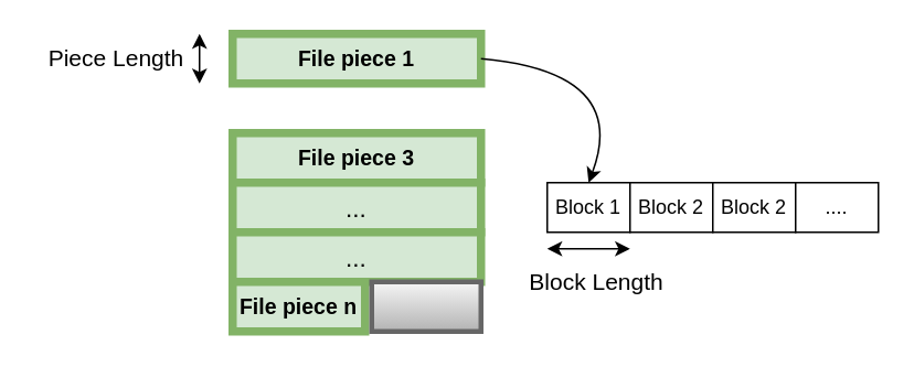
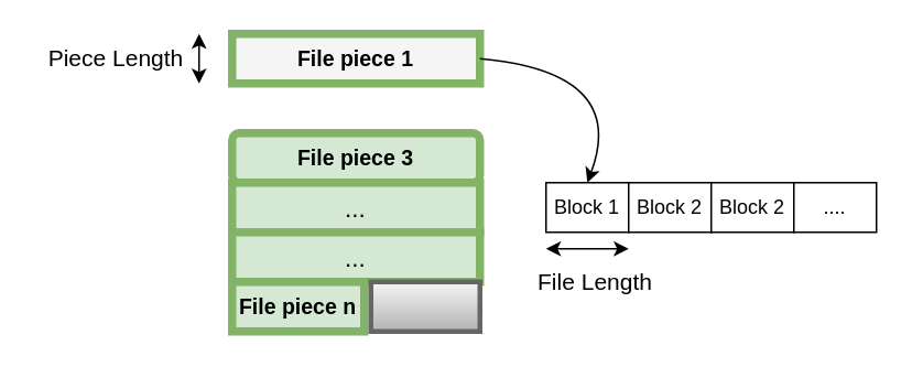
  <mxCell id="0" />
  <mxCell id="1" parent="0" />
- <mxCell id="2" value="&lt;font size=&quot;1&quot;&gt;&lt;b style=&quot;font-size: 13px&quot;&gt;File piece 1&lt;/b&gt;&lt;/font&gt;" style="rounded=0;whiteSpace=wrap;html=1;fillColor=#d5e8d4;strokeColor=#82b366;strokeWidth=5;" vertex="1" parent="1"><mxGeometry x="140" y="20" width="150" height="30" as="geometry" /></mxCell>
- <mxCell id="3" value="&lt;b style=&quot;font-size: 13px&quot;&gt;File piece 3&lt;/b&gt;" style="rounded=0;whiteSpace=wrap;html=1;fillColor=#d5e8d4;strokeColor=#82b366;strokeWidth=5;" vertex="1" parent="1"><mxGeometry x="140" y="80" width="150" height="30" as="geometry" /></mxCell>
+ <mxCell id="2" value="&lt;font size=&quot;1&quot;&gt;&lt;b style=&quot;font-size: 13px&quot;&gt;File piece 1&lt;/b&gt;&lt;/font&gt;" style="rounded=0;whiteSpace=wrap;html=1;fillColor=#f5f5f5;strokeColor=#82b366;strokeWidth=5;" vertex="1" parent="1"><mxGeometry x="140" y="20" width="150" height="30" as="geometry" /></mxCell>
+ <mxCell id="3" value="&lt;b style=&quot;font-size: 13px&quot;&gt;File piece 3&lt;/b&gt;" style="whiteSpace=wrap;html=1;fillColor=#d5e8d4;strokeColor=#82b366;strokeWidth=5;rounded=1;" vertex="1" parent="1"><mxGeometry x="140" y="80" width="150" height="30" as="geometry" /></mxCell>
  <mxCell id="4" value="&lt;font style=&quot;font-size: 15px&quot;&gt;...&lt;/font&gt;" style="rounded=0;whiteSpace=wrap;html=1;fillColor=#d5e8d4;strokeColor=#82b366;strokeWidth=5;" vertex="1" parent="1"><mxGeometry x="140" y="110" width="150" height="30" as="geometry" /></mxCell>
  <mxCell id="5" value="&lt;font style=&quot;font-size: 15px&quot;&gt;...&lt;/font&gt;" style="rounded=0;whiteSpace=wrap;html=1;fillColor=#d5e8d4;strokeColor=#82b366;strokeWidth=5;" vertex="1" parent="1"><mxGeometry x="140" y="140" width="150" height="30" as="geometry" /></mxCell>
  <mxCell id="6" value="&lt;b style=&quot;font-size: 13px&quot;&gt;File piece n&lt;/b&gt;" style="rounded=0;whiteSpace=wrap;html=1;fillColor=#d5e8d4;strokeColor=#82b366;strokeWidth=5;" vertex="1" parent="1"><mxGeometry x="140" y="170" width="80" height="30" as="geometry" /></mxCell>
  <mxCell id="7" value="Block 1" style="rounded=0;whiteSpace=wrap;html=1;strokeWidth=1;" vertex="1" parent="1"><mxGeometry x="330" y="110" width="50" height="30" as="geometry" /></mxCell>
  <mxCell id="8" value="Block 2" style="rounded=0;whiteSpace=wrap;html=1;strokeWidth=1;" vertex="1" parent="1"><mxGeometry x="380" y="110" width="50" height="30" as="geometry" /></mxCell>
  <mxCell id="9" value="Block 2" style="rounded=0;whiteSpace=wrap;html=1;strokeWidth=1;" vertex="1" parent="1"><mxGeometry x="430" y="110" width="50" height="30" as="geometry" /></mxCell>
  <mxCell id="10" value="" style="curved=1;endArrow=classic;html=1;entryX=0.5;entryY=0;entryDx=0;entryDy=0;" edge="1" parent="1" target="7"><mxGeometry width="50" height="50" relative="1" as="geometry"><mxPoint x="290" y="35" as="sourcePoint" /><mxPoint x="510" y="90" as="targetPoint" /><Array as="points"><mxPoint x="380" y="43" /></Array></mxGeometry></mxCell>
  <mxCell id="11" value="...." style="rounded=0;whiteSpace=wrap;html=1;strokeWidth=1;" vertex="1" parent="1"><mxGeometry x="480" y="110" width="50" height="30" as="geometry" /></mxCell>
  <mxCell id="12" value="" style="endArrow=classic;startArrow=classic;html=1;" edge="1" parent="1"><mxGeometry width="50" height="50" relative="1" as="geometry"><mxPoint x="120" y="50" as="sourcePoint" /><mxPoint x="120" y="20" as="targetPoint" /></mxGeometry></mxCell>
  <mxCell id="13" value="&lt;font style=&quot;font-size: 14px&quot;&gt;Piece Length&lt;/font&gt;" style="text;html=1;strokeColor=none;fillColor=none;align=center;verticalAlign=middle;whiteSpace=wrap;rounded=0;" vertex="1" parent="1"><mxGeometry x="20" y="25" width="100" height="20" as="geometry" /></mxCell>
  <mxCell id="14" value="" style="endArrow=classic;startArrow=classic;html=1;" edge="1" parent="1"><mxGeometry width="50" height="50" relative="1" as="geometry"><mxPoint x="330" y="150" as="sourcePoint" /><mxPoint x="380" y="150" as="targetPoint" /></mxGeometry></mxCell>
- <mxCell id="15" value="&lt;font style=&quot;font-size: 14px&quot;&gt;Block Length&lt;/font&gt;" style="text;html=1;strokeColor=none;fillColor=none;align=center;verticalAlign=middle;whiteSpace=wrap;rounded=0;" vertex="1" parent="1"><mxGeometry x="310" y="160" width="100" height="20" as="geometry" /></mxCell>
+ <mxCell id="15" value="&lt;font style=&quot;font-size: 14px&quot;&gt;File Length&lt;/font&gt;" style="text;html=1;strokeColor=none;fillColor=none;align=center;verticalAlign=middle;whiteSpace=wrap;rounded=0;" vertex="1" parent="1"><mxGeometry x="310" y="160" width="100" height="20" as="geometry" /></mxCell>
  <mxCell id="16" value="" style="rounded=0;whiteSpace=wrap;html=1;strokeWidth=3;fillColor=#f5f5f5;strokeColor=#666666;gradientColor=#b3b3b3;" vertex="1" parent="1"><mxGeometry x="224" y="170" width="66" height="30" as="geometry" /></mxCell>
